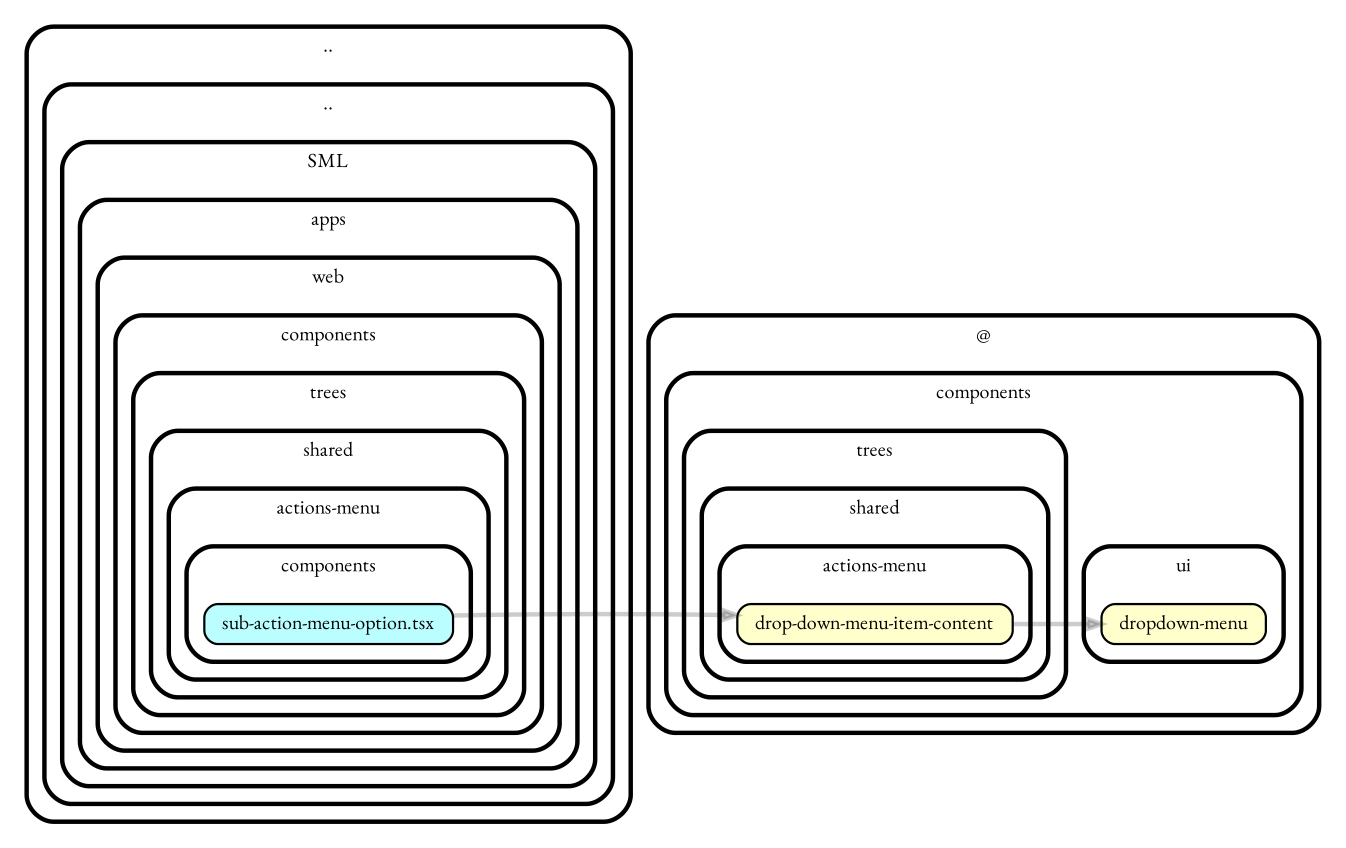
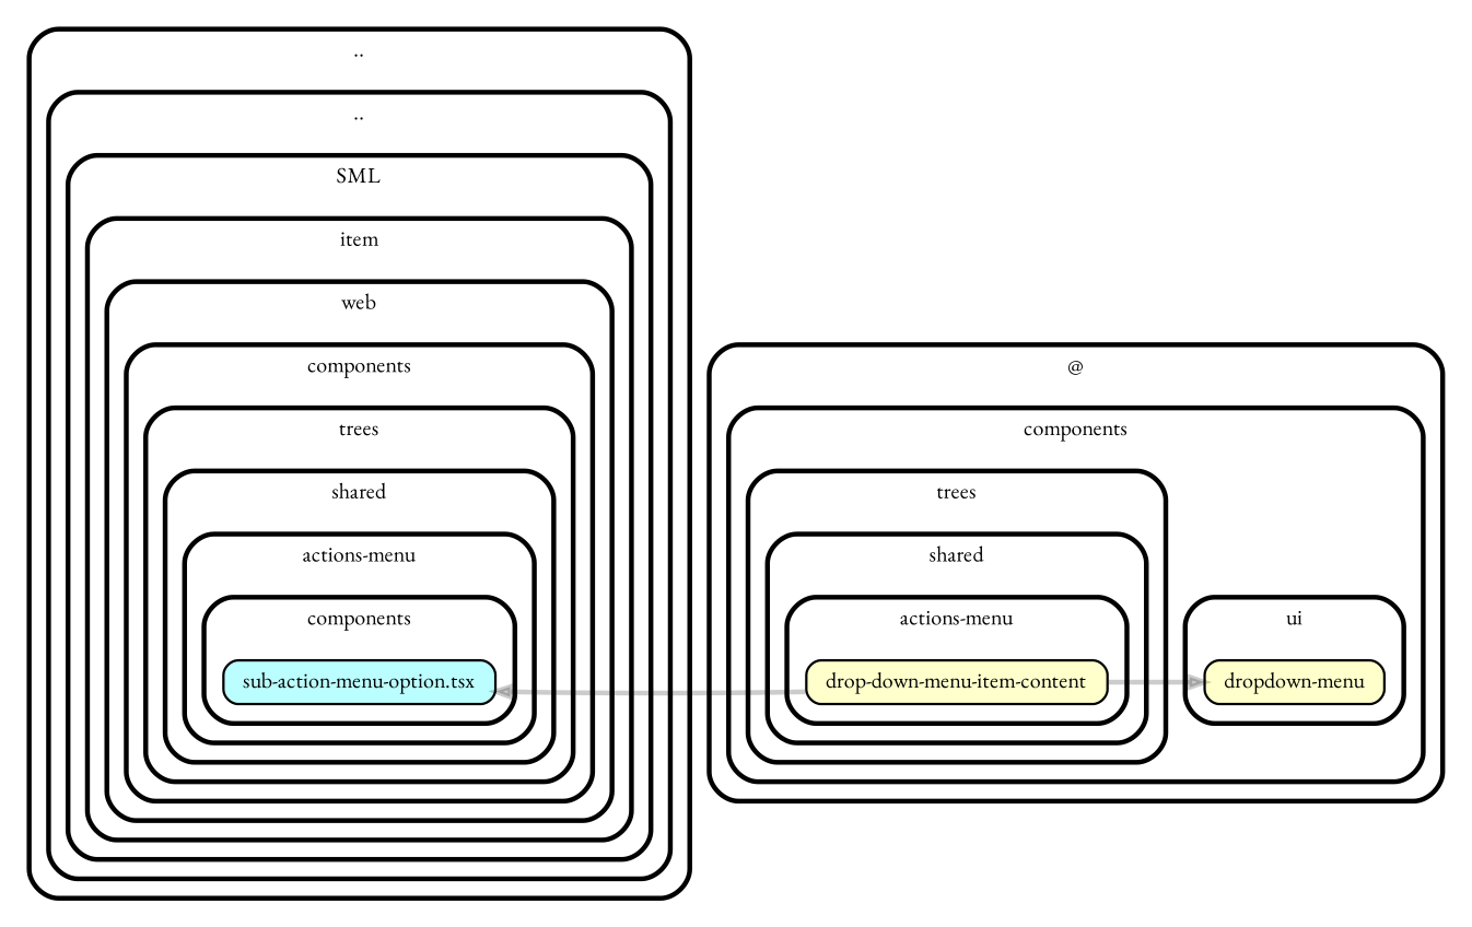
  strict digraph {
    compound=true
    fillcolor="#ffffff"
    fontname="EB Garamond"
    fontsize=9
    nodesep=0.16
    rankdir=LR
    ranksep=0.18
    splines=true
    style="rounded,bold,filled"
    node [color=black fillcolor="#ffffcc" fontcolor=black fontname="EB Garamond" fontsize=9 shape=box style="rounded, filled"]
    edge [arrowhead=normal arrowsize=0.6 color="#00000033" fontname="EB Garamond" fontsize=9 penwidth=2.0]
    n1 [fillcolor="#bbfeff" height=0.2 label=<sub-action-menu-option.tsx>]
    n2 [height=0.2 label=<drop-down-menu-item-content>]
    n3 [height=0.2 label=<dropdown-menu>]
    subgraph cluster_1 {
      label=".."
      subgraph cluster_2 {
        label=".."
        subgraph cluster_3 {
          label=SML
          subgraph cluster_4 {
-           label=apps
+           label=item
            subgraph cluster_5 {
              label=web
              subgraph cluster_6 {
                label=components
                subgraph cluster_7 {
                  label=trees
                  subgraph cluster_8 {
                    label=shared
                    subgraph cluster_9 {
                      label="actions-menu"
                      subgraph cluster_10 {
                        label=components
                        n1
                      }
                    }
                  }
                }
              }
            }
          }
        }
      }
    }
    subgraph cluster_11 {
      label="@"
      subgraph cluster_12 {
        label=components
        subgraph cluster_13 {
          label=trees
          subgraph cluster_14 {
            label=shared
            subgraph cluster_15 {
              label="actions-menu"
              n2
            }
          }
        }
        subgraph cluster_16 {
          label=ui
          n3
        }
      }
    }
-   n1 -> n2
+   n2 -> n1
    n2 -> n3
  }
